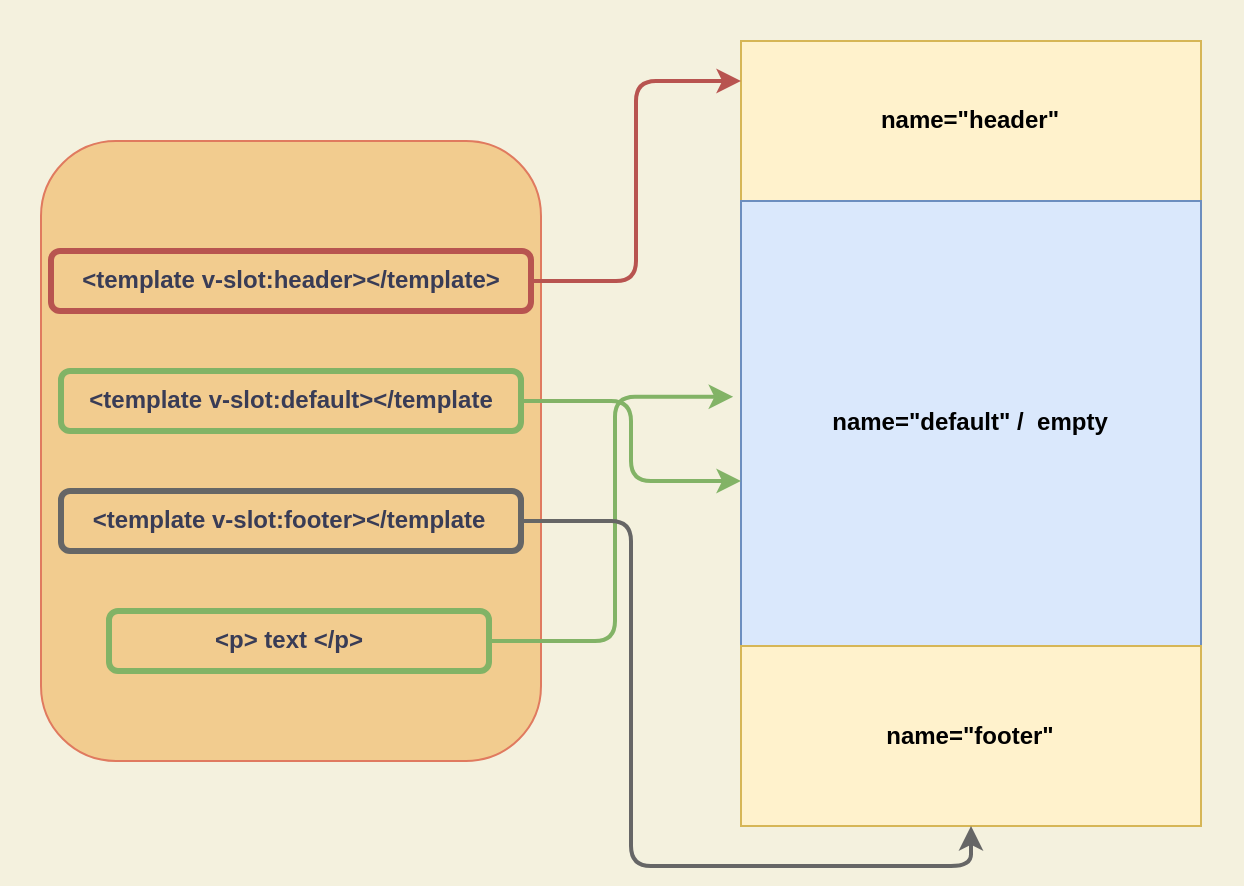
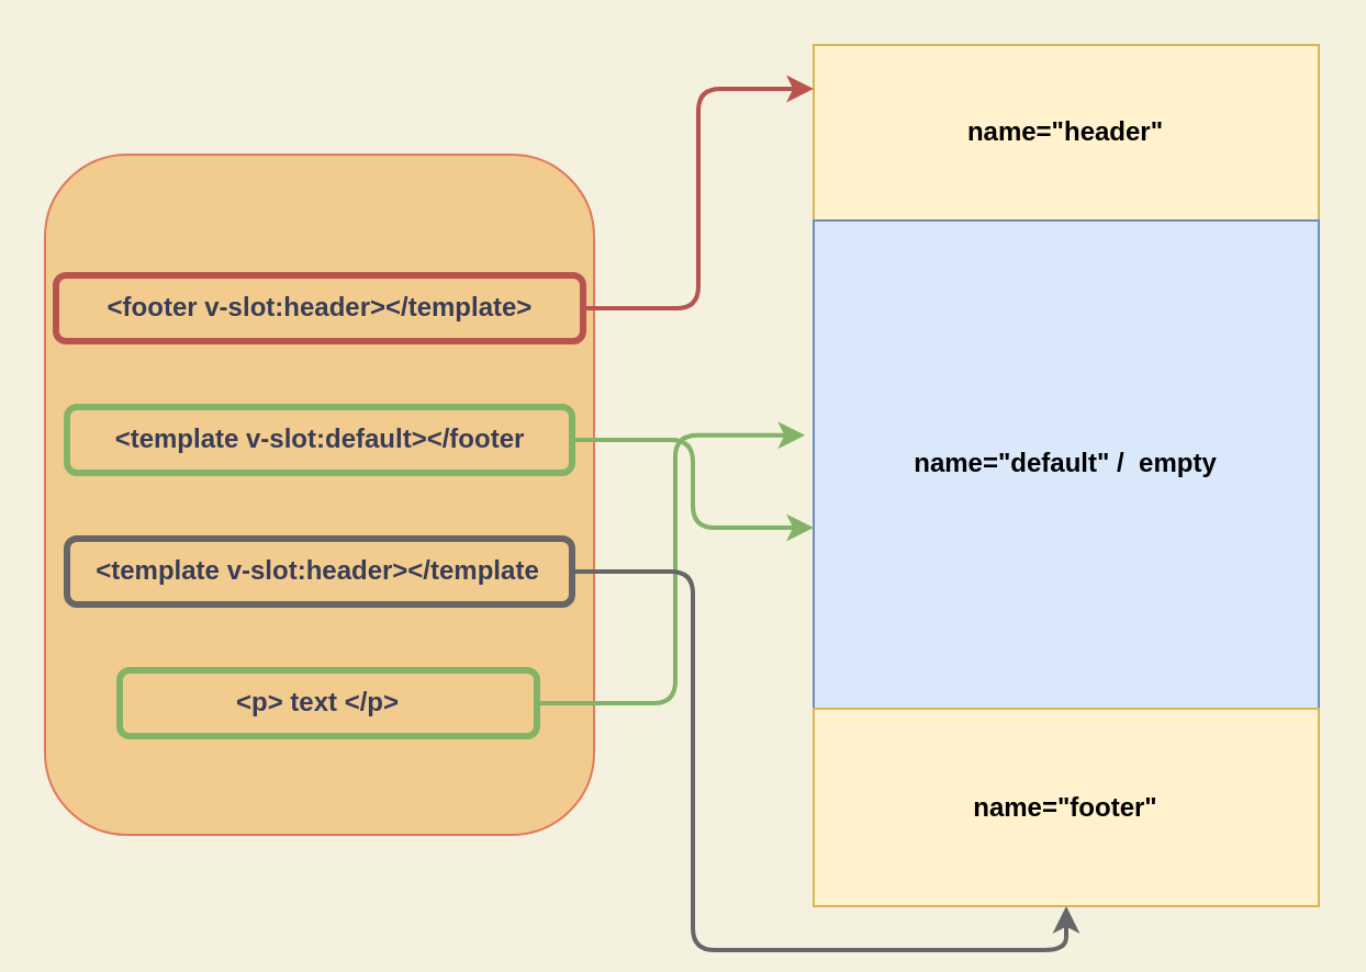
  <mxCell id="0" />
  <mxCell id="1" parent="0" />
  <mxCell id="2" value="" style="rounded=1;whiteSpace=wrap;html=1;fillColor=#F2CC8F;strokeColor=#E07A5F;fontColor=#393C56;" parent="1" vertex="1"><mxGeometry x="20" y="70" width="250" height="310" as="geometry" /></mxCell>
  <mxCell id="3" value="" style="group;strokeWidth=2;" parent="1" vertex="1" connectable="0"><mxGeometry x="25" y="130" width="240" height="205" as="geometry" /></mxCell>
- <mxCell id="4" value="&amp;lt;template v-slot:header&amp;gt;&amp;lt;/template&amp;gt;" style="text;html=1;align=center;verticalAlign=middle;resizable=0;points=[];autosize=1;fontColor=#393C56;fontStyle=1" parent="3" vertex="1"><mxGeometry x="10" width="220" height="20" as="geometry" /></mxCell>
- <mxCell id="5" value="&amp;lt;template v-slot:default&amp;gt;&amp;lt;/template" style="text;html=1;align=center;verticalAlign=middle;resizable=0;points=[];autosize=1;fontColor=#393C56;fontStyle=1" parent="3" vertex="1"><mxGeometry x="10" y="60" width="220" height="20" as="geometry" /></mxCell>
+ <mxCell id="4" value="&amp;lt;footer v-slot:header&amp;gt;&amp;lt;/template&amp;gt;" style="text;html=1;align=center;verticalAlign=middle;resizable=0;points=[];autosize=1;fontColor=#393C56;fontStyle=1" parent="3" vertex="1"><mxGeometry x="10" width="220" height="20" as="geometry" /></mxCell>
+ <mxCell id="5" value="&amp;lt;template v-slot:default&amp;gt;&amp;lt;/footer" style="text;html=1;align=center;verticalAlign=middle;resizable=0;points=[];autosize=1;fontColor=#393C56;fontStyle=1" parent="3" vertex="1"><mxGeometry x="10" y="60" width="220" height="20" as="geometry" /></mxCell>
  <mxCell id="6" value="&amp;lt;p&amp;gt; text &amp;lt;/p&amp;gt;" style="text;html=1;align=center;verticalAlign=middle;resizable=0;points=[];autosize=1;fontColor=#393C56;fontStyle=1" parent="3" vertex="1"><mxGeometry x="74" y="180" width="90" height="20" as="geometry" /></mxCell>
- <mxCell id="7" value="&amp;lt;template v-slot:footer&amp;gt;&amp;lt;/template" style="text;html=1;align=center;verticalAlign=middle;resizable=0;points=[];autosize=1;fontColor=#393C56;fontStyle=1" parent="3" vertex="1"><mxGeometry x="14" y="120" width="210" height="20" as="geometry" /></mxCell>
+ <mxCell id="7" value="&amp;lt;template v-slot:header&amp;gt;&amp;lt;/template" style="text;html=1;align=center;verticalAlign=middle;resizable=0;points=[];autosize=1;fontColor=#393C56;fontStyle=1" parent="3" vertex="1"><mxGeometry x="14" y="120" width="210" height="20" as="geometry" /></mxCell>
  <mxCell id="8" value="" style="rounded=1;whiteSpace=wrap;html=1;sketch=0;strokeColor=#82b366;strokeWidth=3;fillColor=none;" parent="3" vertex="1"><mxGeometry x="5" y="55" width="230" height="30" as="geometry" /></mxCell>
  <mxCell id="9" value="" style="rounded=1;whiteSpace=wrap;html=1;sketch=0;strokeColor=#82b366;strokeWidth=3;fillColor=none;" parent="3" vertex="1"><mxGeometry x="29" y="175" width="190" height="30" as="geometry" /></mxCell>
  <mxCell id="10" value="" style="rounded=1;whiteSpace=wrap;html=1;sketch=0;strokeColor=#666666;strokeWidth=3;fontColor=#333333;fillColor=none;" parent="3" vertex="1"><mxGeometry x="5" y="115" width="230" height="30" as="geometry" /></mxCell>
  <mxCell id="11" value="" style="rounded=1;whiteSpace=wrap;html=1;sketch=0;strokeColor=#b85450;fillColor=none;strokeWidth=3;" parent="3" vertex="1"><mxGeometry y="-5" width="240" height="30" as="geometry" /></mxCell>
  <mxCell id="12" value="" style="group" parent="1" vertex="1" connectable="0"><mxGeometry x="370" y="20" width="230" height="392.5" as="geometry" /></mxCell>
  <mxCell id="13" value="" style="whiteSpace=wrap;html=1;rounded=0;sketch=0;strokeColor=#E07A5F;fillColor=#F2CC8F;fontColor=#393C56;" parent="12" vertex="1"><mxGeometry width="230" height="385" as="geometry" /></mxCell>
  <mxCell id="14" value="name=&quot;header&quot;" style="rounded=0;whiteSpace=wrap;html=1;sketch=0;strokeColor=#d6b656;fillColor=#fff2cc;fontStyle=1" parent="12" vertex="1"><mxGeometry width="230" height="80" as="geometry" /></mxCell>
  <mxCell id="15" value="name=&quot;default&quot; /&amp;nbsp; empty" style="rounded=0;whiteSpace=wrap;html=1;sketch=0;strokeColor=#6c8ebf;fillColor=#dae8fc;fontStyle=1" parent="12" vertex="1"><mxGeometry y="80" width="230" height="222.5" as="geometry" /></mxCell>
  <mxCell id="16" value="name=&quot;footer&quot;" style="rounded=0;whiteSpace=wrap;html=1;sketch=0;strokeColor=#d6b656;fillColor=#fff2cc;fontStyle=1" parent="12" vertex="1"><mxGeometry y="302.5" width="230" height="90" as="geometry" /></mxCell>
  <mxCell id="17" style="edgeStyle=orthogonalEdgeStyle;curved=0;rounded=1;sketch=0;orthogonalLoop=1;jettySize=auto;html=1;entryX=0;entryY=0.25;entryDx=0;entryDy=0;strokeColor=#b85450;fillColor=#f8cecc;fontColor=#393C56;strokeWidth=2;" parent="1" source="11" target="14" edge="1"><mxGeometry relative="1" as="geometry" /></mxCell>
  <mxCell id="18" style="edgeStyle=orthogonalEdgeStyle;curved=0;rounded=1;sketch=0;orthogonalLoop=1;jettySize=auto;html=1;strokeColor=#82b366;fillColor=#d5e8d4;fontColor=#393C56;entryX=-0.017;entryY=0.44;entryDx=0;entryDy=0;entryPerimeter=0;strokeWidth=2;" parent="1" source="9" target="15" edge="1"><mxGeometry relative="1" as="geometry" /></mxCell>
  <mxCell id="19" style="edgeStyle=orthogonalEdgeStyle;curved=0;rounded=1;sketch=0;orthogonalLoop=1;jettySize=auto;html=1;strokeColor=#82b366;fillColor=#d5e8d4;fontColor=#393C56;strokeWidth=2;" parent="1" source="8" target="15" edge="1"><mxGeometry relative="1" as="geometry"><Array as="points"><mxPoint x="315" y="200" /><mxPoint x="315" y="240" /></Array></mxGeometry></mxCell>
  <mxCell id="20" style="edgeStyle=orthogonalEdgeStyle;curved=0;rounded=1;sketch=0;orthogonalLoop=1;jettySize=auto;html=1;entryX=0.5;entryY=1;entryDx=0;entryDy=0;strokeColor=#666666;fillColor=#f5f5f5;fontColor=#393C56;strokeWidth=2;" parent="1" source="10" target="16" edge="1"><mxGeometry relative="1" as="geometry" /></mxCell>
